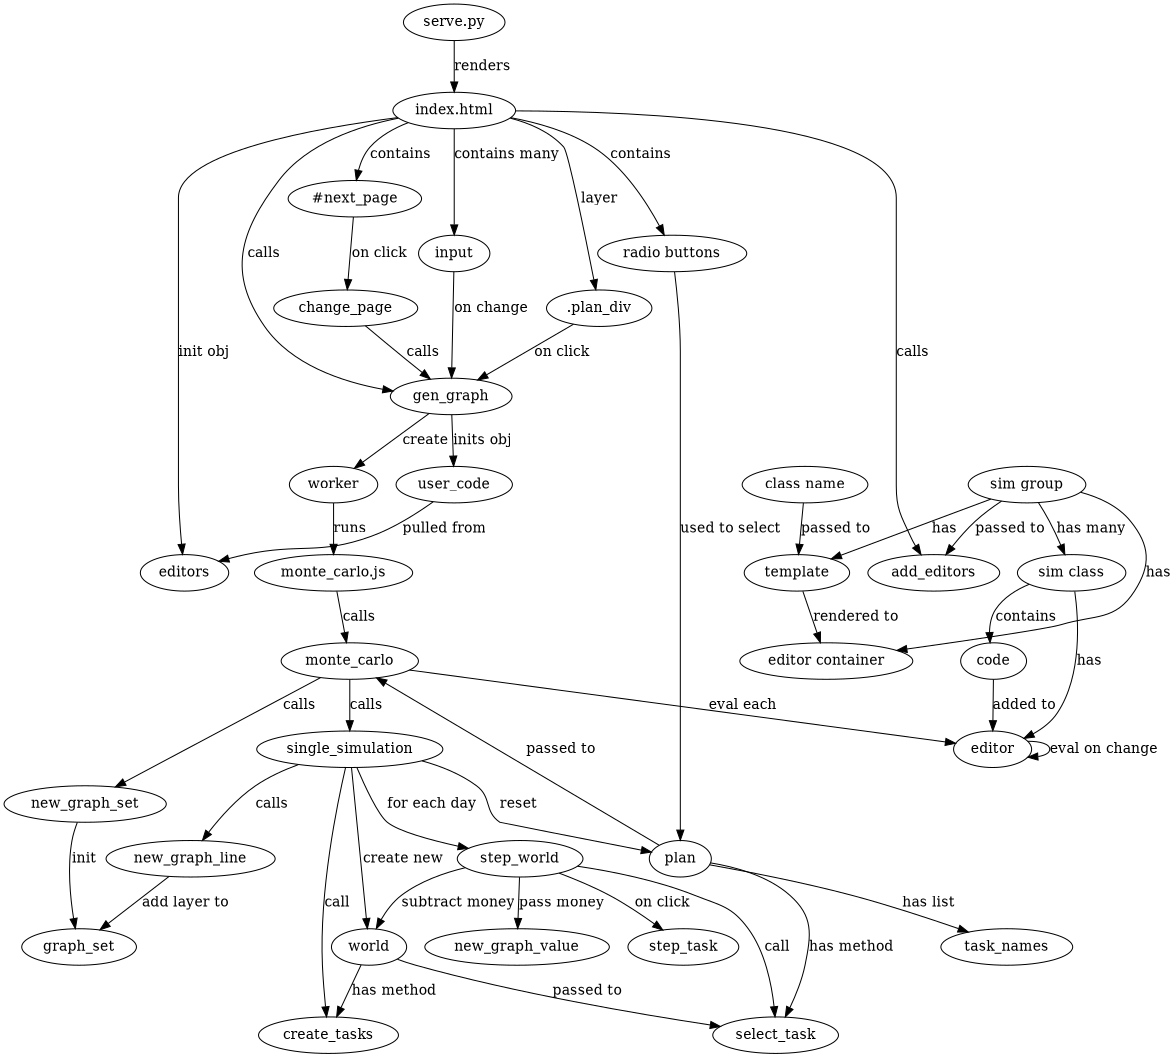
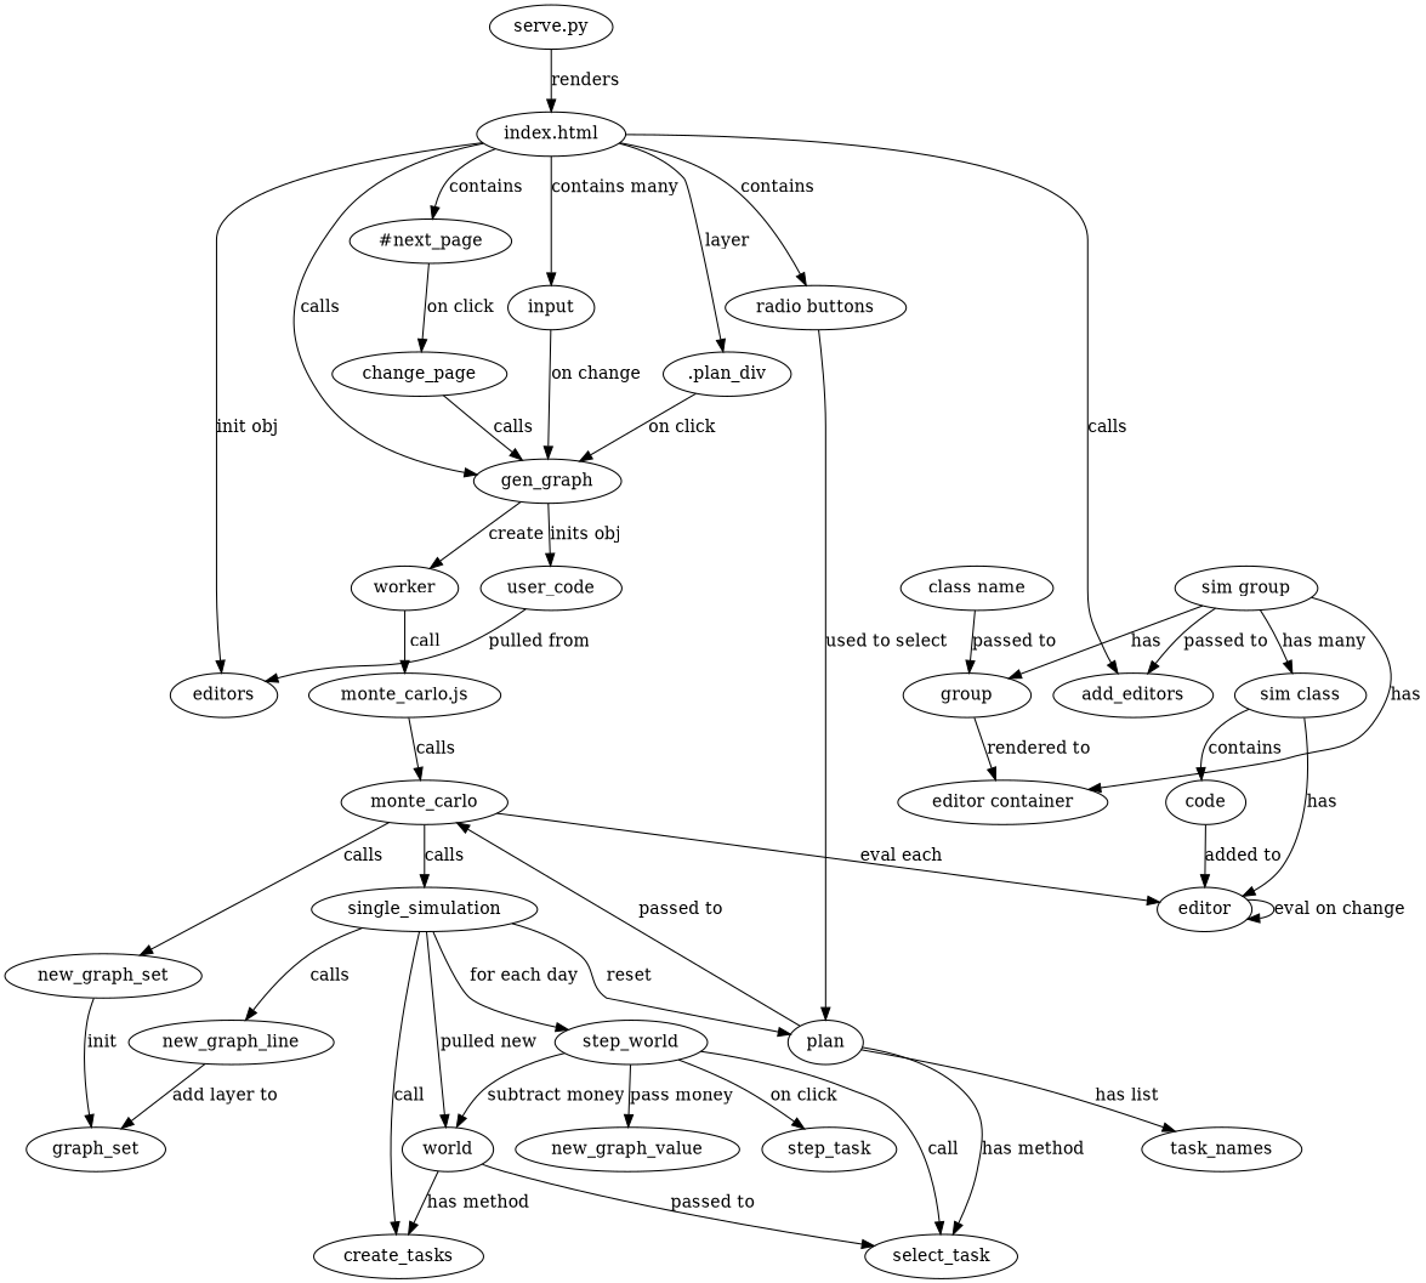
  digraph {
    "serve.py"
    "index.html"
    "#next_page"
    input
    ".plan_div"
    "radio buttons"
    editors
    add_editors
    gen_graph
    change_page
    plan
    user_code
    worker
    monte_carlo
    select_task
    task_names
    editor
    new_graph_set
    single_simulation
    graph_set
    new_graph_line
    world
    create_tasks
    step_world
    "monte_carlo.js"
    "sim group"
-   template
+   template [label=group]
    "sim class"
    "editor container"
    code
    "class name"
    new_graph_value
    step_task
    "serve.py" -> "index.html" [label=renders]
    "index.html" -> "#next_page" [label=contains]
    "index.html" -> input [label="contains many"]
    "index.html" -> ".plan_div" [label=layer]
    "index.html" -> "radio buttons" [label=contains]
    "index.html" -> editors [label="init obj"]
    "index.html" -> add_editors [label=calls]
    "index.html" -> gen_graph [label=calls]
    "#next_page" -> change_page [label="on click"]
    input -> gen_graph [label="on change"]
    ".plan_div" -> gen_graph [label="on click"]
    "radio buttons" -> plan [label="used to select"]
    gen_graph -> user_code [label="inits obj"]
    gen_graph -> worker [label=create]
    change_page -> gen_graph [label=calls]
    plan -> monte_carlo [label="passed to"]
    plan -> select_task [label="has method"]
    plan -> task_names [label="has list"]
    user_code -> editors [label="pulled from"]
-   worker -> "monte_carlo.js" [label=runs]
+   worker -> "monte_carlo.js" [label=call]
    monte_carlo -> editor [label="eval each"]
    monte_carlo -> new_graph_set [label=calls]
    monte_carlo -> single_simulation [label=calls]
    editor -> editor [label="eval on change"]
    new_graph_set -> graph_set [label=init]
    single_simulation -> plan [label=reset]
    single_simulation -> new_graph_line [label=calls]
-   single_simulation -> world [label="create new"]
+   single_simulation -> world [label="pulled new"]
    single_simulation -> create_tasks [label=call]
    single_simulation -> step_world [label="for each day"]
    new_graph_line -> graph_set [label="add layer to"]
    world -> select_task [label="passed to"]
    world -> create_tasks [label="has method"]
    step_world -> select_task [label=call]
    step_world -> world [label="subtract money"]
    step_world -> new_graph_value [label="pass money"]
    step_world -> step_task [label="on click"]
    "monte_carlo.js" -> monte_carlo [label=calls]
    "sim group" -> add_editors [label="passed to"]
    "sim group" -> template [label=has]
    "sim group" -> "sim class" [label="has many"]
    "sim group" -> "editor container" [label=has]
    template -> "editor container" [label="rendered to"]
    "sim class" -> editor [label=has]
    "sim class" -> code [label=contains]
    code -> editor [label="added to"]
    "class name" -> template [label="passed to"]
  }
